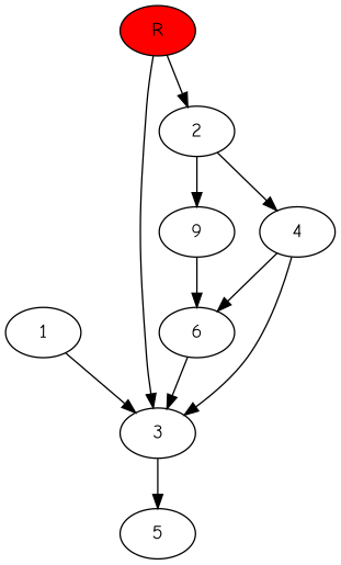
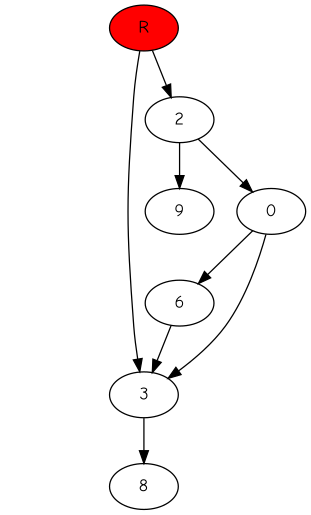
  digraph {
    fontname="Comic Neue"
    node [fontname="Comic Neue"]
    edge [fontname="Comic Neue"]
-   1
    3
-   5
+   5 [label=8]
    n4 [label=9]
    2
-   4
+   4 [label=0]
    6
    R [fillcolor="#ff0000" style=filled]
-   1 -> 3
    3 -> 5
-   n4 -> 6
    2 -> n4
    2 -> 4
    4 -> 3
    4 -> 6
    6 -> 3
    R -> 3
    R -> 2
  }
